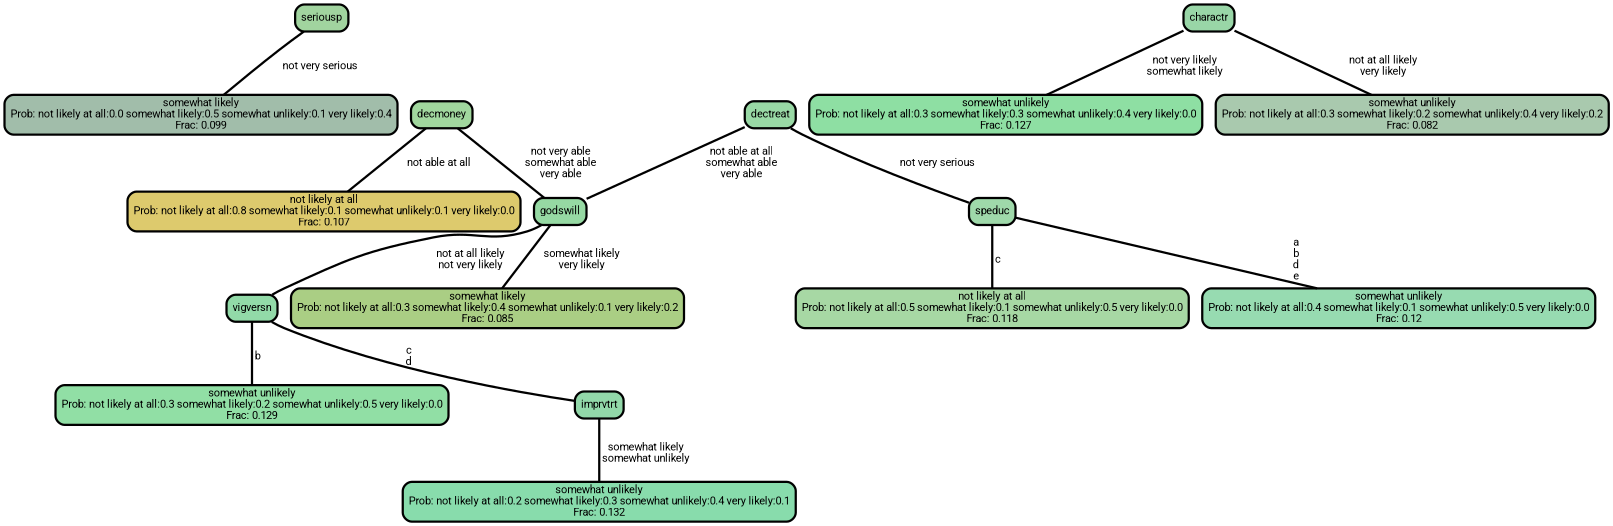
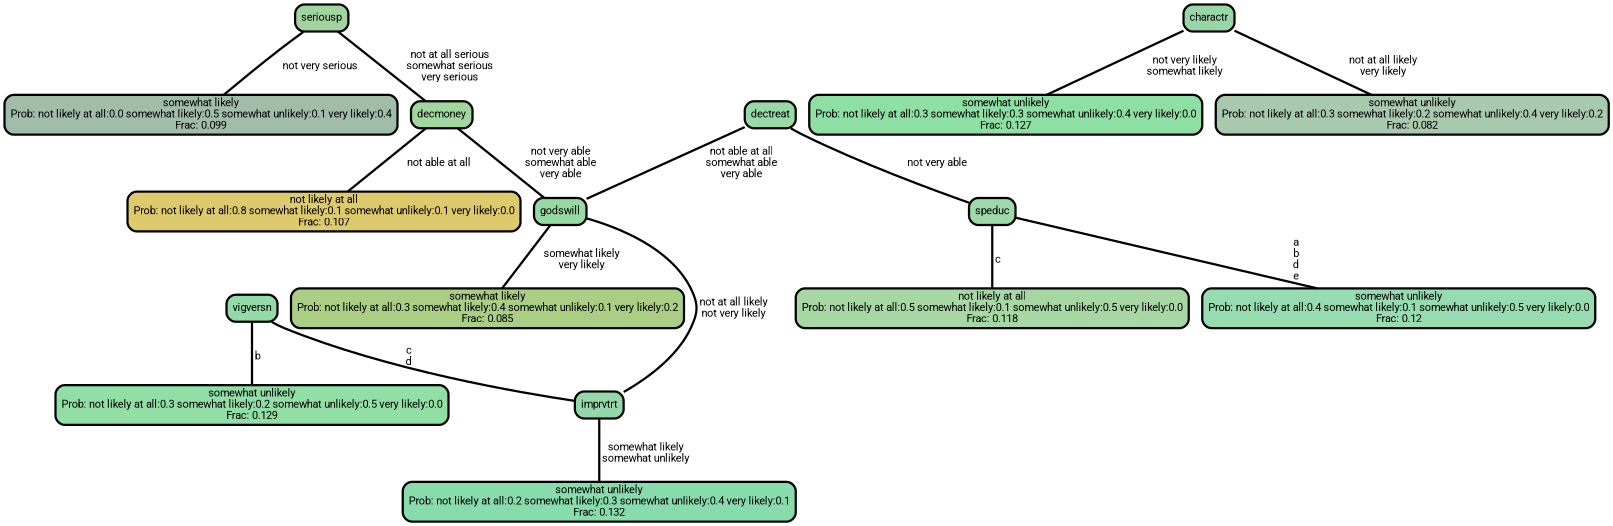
  graph {
    fontname=Roboto
    ranksep="0 equally"
    splines=straight
    node [color=black fontcolor=black fontname=Roboto penwidth=3 shape=box style="filled, rounded"]
    edge [color=black fontname=Roboto penwidth=3]
    n1 [fillcolor="#a1bdaa" label="somewhat likely\nProb: not likely at all:0.0 somewhat likely:0.5 somewhat unlikely:0.1 very likely:0.4\nFrac: 0.099"]
    n2 [fillcolor="#a1d49f" label=seriousp]
    n3 [fillcolor="#a1d79e" label=decmoney]
    n4 [fillcolor="#ddca6d" label="not likely at all\nProb: not likely at all:0.8 somewhat likely:0.1 somewhat unlikely:0.1 very likely:0.0\nFrac: 0.107"]
    n5 [fillcolor="#96d9a3" label=godswill]
    n6 [fillcolor="#99d9a5" label=dectreat]
    n7 [fillcolor="#9fd9aa" label=speduc]
    n8 [fillcolor="#a7d8a4" label="not likely at all\nProb: not likely at all:0.5 somewhat likely:0.1 somewhat unlikely:0.5 very likely:0.0\nFrac: 0.118"]
    n9 [fillcolor="#97dbb1" label="somewhat unlikely\nProb: not likely at all:0.4 somewhat likely:0.1 somewhat unlikely:0.5 very likely:0.0\nFrac: 0.12"]
    n10 [fillcolor="#92daa8" label=vigversn]
    n11 [fillcolor="#aace84" label="somewhat likely\nProb: not likely at all:0.3 somewhat likely:0.4 somewhat unlikely:0.1 very likely:0.2\nFrac: 0.085"]
    n12 [fillcolor="#91dfa5" label="somewhat unlikely\nProb: not likely at all:0.3 somewhat likely:0.2 somewhat unlikely:0.5 very likely:0.0\nFrac: 0.129"]
    n13 [fillcolor="#92d8a9" label=imprvtrt]
    n14 [fillcolor="#88dcac" label="somewhat unlikely\nProb: not likely at all:0.2 somewhat likely:0.3 somewhat unlikely:0.4 very likely:0.1\nFrac: 0.132"]
    n15 [fillcolor="#99d6a7" label=charactr]
    n16 [fillcolor="#8edfa3" label="somewhat unlikely\nProb: not likely at all:0.3 somewhat likely:0.3 somewhat unlikely:0.4 very likely:0.0\nFrac: 0.127"]
    n17 [fillcolor="#a9c9ae" label="somewhat unlikely\nProb: not likely at all:0.3 somewhat likely:0.2 somewhat unlikely:0.4 very likely:0.2\nFrac: 0.082"]
    subgraph sub_1 {
      rank=same
    }
    n2 -- n1 [label=" not very serious"]
+   n2 -- n3 [label=" not at all serious\n somewhat serious\n very serious"]
    n3 -- n4 [label=" not able at all"]
    n3 -- n5 [label=" not very able\n somewhat able\n very able"]
-   n5 -- n10 [label=" not at all likely\n not very likely"]
+   n5 -- n13 [label=" not at all likely\n not very likely"]
    n5 -- n11 [label=" somewhat likely\n very likely"]
    n6 -- n5 [label=" not able at all\n somewhat able\n very able"]
-   n6 -- n7 [label=" not very serious"]
+   n6 -- n7 [label=" not very able"]
    n7 -- n8 [label=" c"]
    n7 -- n9 [label=" a\n b\n d\n e"]
    n10 -- n12 [label=" b"]
    n10 -- n13 [label=" c\n d"]
    n13 -- n14 [label=" somewhat likely\n somewhat unlikely"]
    n15 -- n16 [label=" not very likely\n somewhat likely"]
    n15 -- n17 [label=" not at all likely\n very likely"]
  }
